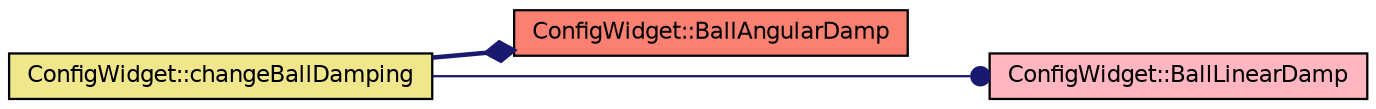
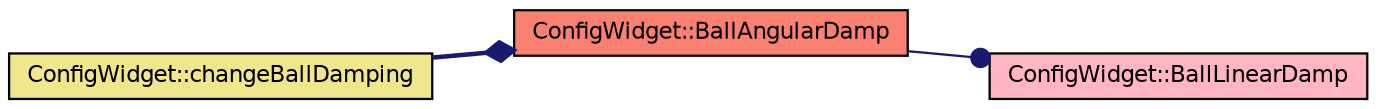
  digraph {
    rankdir=LR
    node [color=black fontname=Helvetica fontsize=10 shape=record style=filled]
    edge [color=midnightblue fontname=Helvetica fontsize=10 labelfontname=Helvetica labelfontsize=10]
    n1 [fillcolor=khaki fontcolor=black height=0.2 label="ConfigWidget::changeBallDamping" width=0.4]
    n2 [fillcolor=salmon height=0.2 label="ConfigWidget::BallAngularDamp" width=0.4]
    n3 [fillcolor=lightpink height=0.2 label="ConfigWidget::BallLinearDamp" width=0.4]
    n1 -> n2 [arrowhead=diamond style=bold]
-   n1 -> n3 [arrowhead=dot style=solid]
+   n2 -> n3 [arrowhead=dot style=solid]
  }
